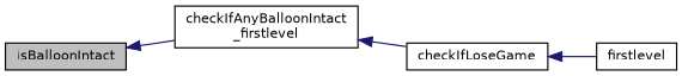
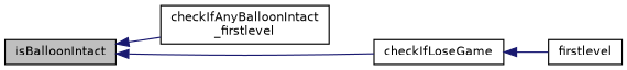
  digraph {
    rankdir=LR
    node [color=black fillcolor=white fontname=Helvetica fontsize=10 shape=record style=filled]
    edge [color=midnightblue dir=back fontname=Helvetica fontsize=10 labelfontname=Helvetica labelfontsize=10 style=solid]
    n1 [fillcolor=grey75 fontcolor=black height=0.2 label=isBalloonIntact width=0.4]
    n2 [height=0.2 label="checkIfAnyBalloonIntact\l_firstlevel" width=0.4]
    n3 [height=0.2 label=checkIfLoseGame width=0.4]
    n4 [height=0.2 label=firstlevel width=0.4]
    n1 -> n2
-   n2 -> n3
+   n1 -> n3
    n3 -> n4
  }
